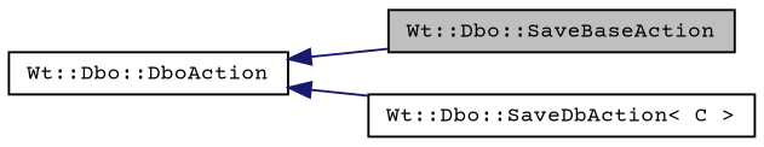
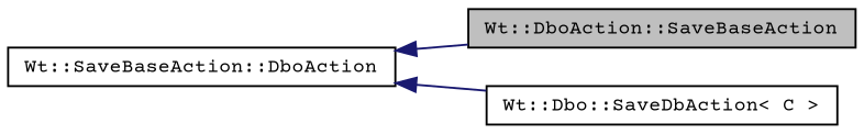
  digraph {
    fontname="Courier Prime"
    rankdir=LR
    node [color=black fillcolor=white fontname="Courier Prime" fontsize=10 shape=record style=filled]
    edge [color=midnightblue dir=back fontname="Courier Prime" fontsize=10 labelfontname=Helvetica labelfontsize=10 style=solid]
-   n1 [fillcolor=grey75 fontcolor=black height=0.2 label="Wt::Dbo::SaveBaseAction" width=0.4]
+   n1 [fillcolor=grey75 fontcolor=black height=0.2 label="Wt::DboAction::SaveBaseAction" width=0.4]
    n2 [height=0.2 label="Wt::Dbo::SaveDbAction\< C \>" width=0.4]
-   n3 [height=0.2 label="Wt::Dbo::DboAction" width=0.4]
+   n3 [height=0.2 label="Wt::SaveBaseAction::DboAction" width=0.4]
    n3 -> n1
    n3 -> n2
  }
